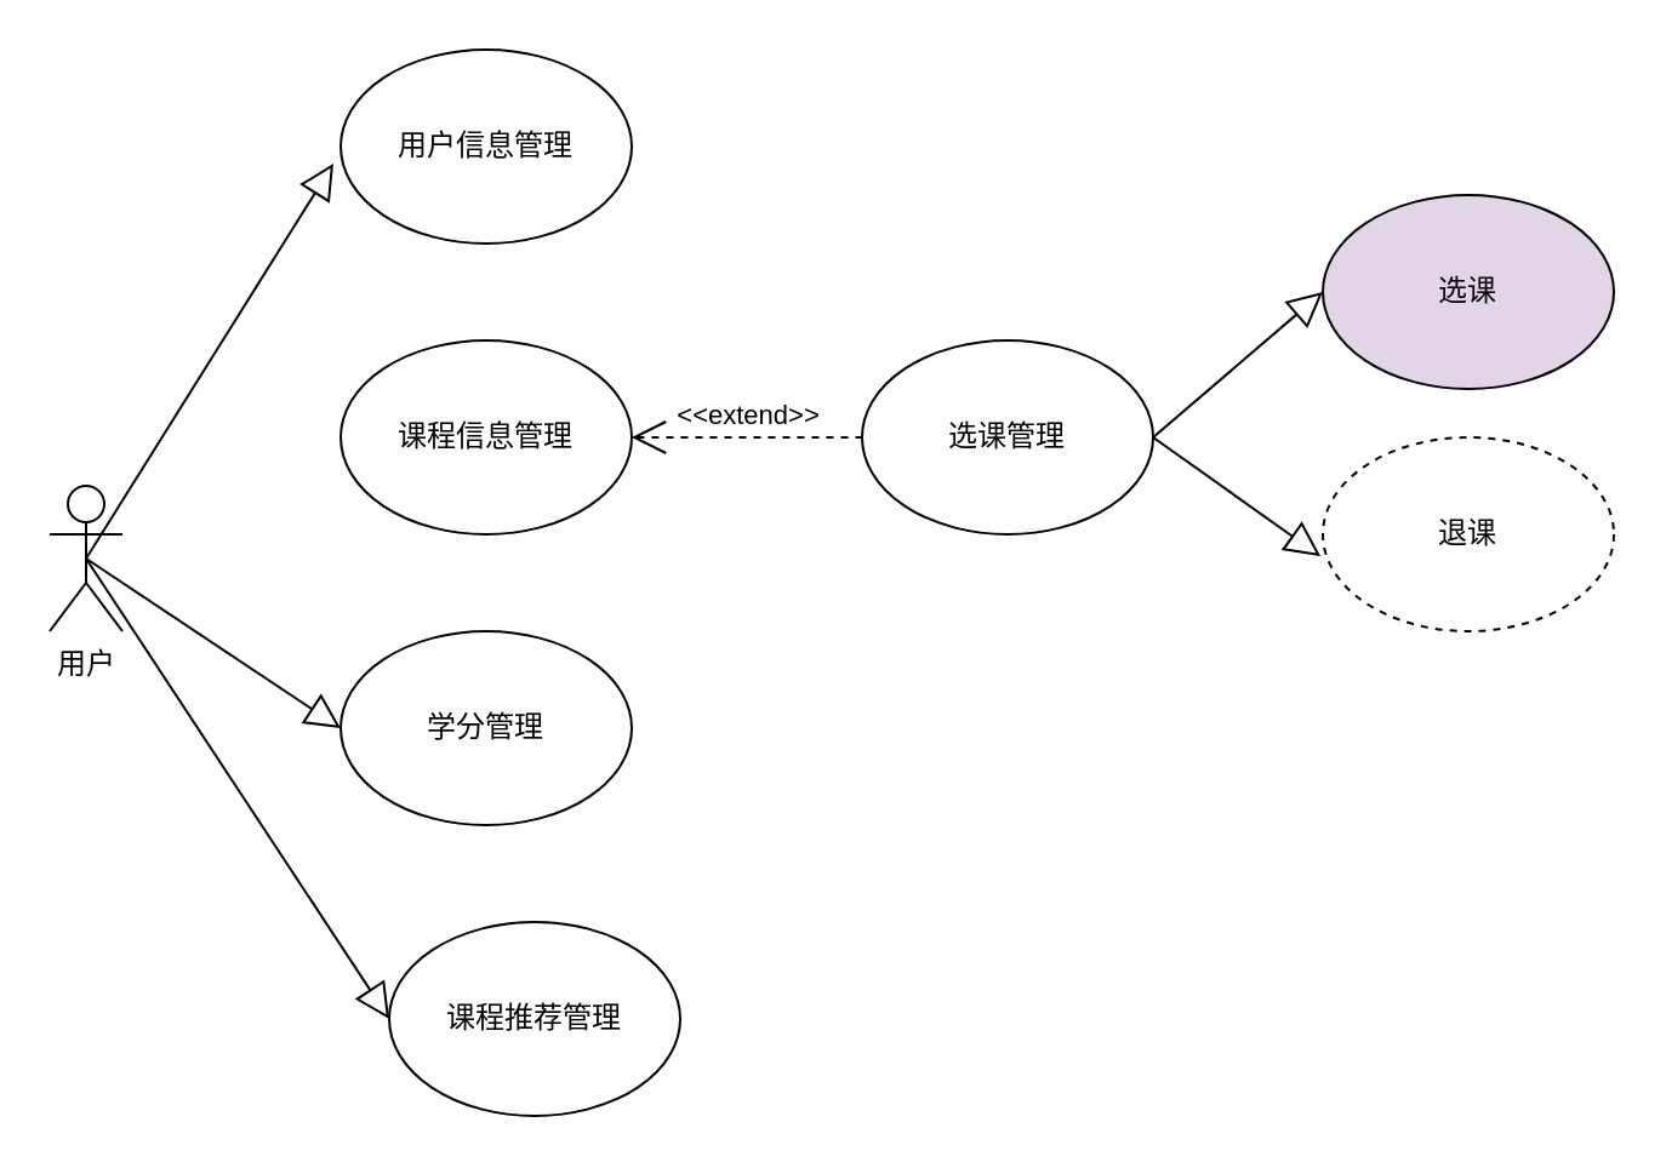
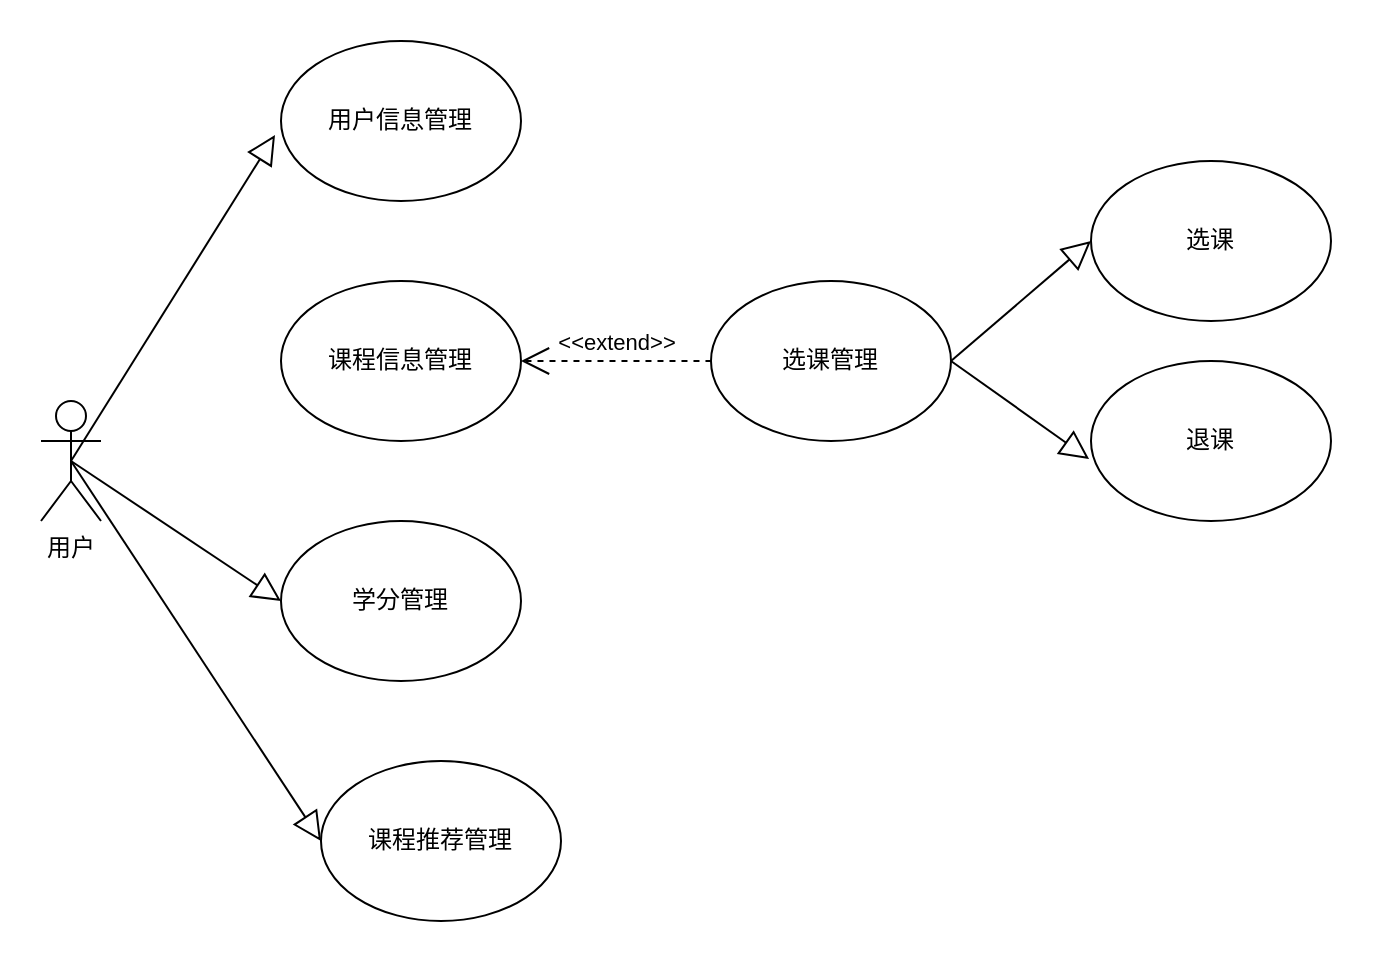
  <mxCell id="0" />
  <mxCell id="1" parent="0" />
  <mxCell id="2" value="用户" style="shape=umlActor;verticalLabelPosition=bottom;verticalAlign=top;html=1;outlineConnect=0;" vertex="1" parent="1"><mxGeometry x="20" y="200" width="30" height="60" as="geometry" /></mxCell>
  <mxCell id="3" value="用户信息管理" style="ellipse;whiteSpace=wrap;html=1;" vertex="1" parent="1"><mxGeometry x="140" y="20" width="120" height="80" as="geometry" /></mxCell>
  <mxCell id="4" value="课程信息管理" style="ellipse;whiteSpace=wrap;html=1;" vertex="1" parent="1"><mxGeometry x="140" y="140" width="120" height="80" as="geometry" /></mxCell>
  <mxCell id="5" value="选课管理" style="ellipse;whiteSpace=wrap;html=1;" vertex="1" parent="1"><mxGeometry x="355" y="140" width="120" height="80" as="geometry" /></mxCell>
  <mxCell id="6" value="学分管理" style="ellipse;whiteSpace=wrap;html=1;" vertex="1" parent="1"><mxGeometry x="140" y="260" width="120" height="80" as="geometry" /></mxCell>
  <mxCell id="7" value="课程推荐管理" style="ellipse;whiteSpace=wrap;html=1;" vertex="1" parent="1"><mxGeometry x="160" y="380" width="120" height="80" as="geometry" /></mxCell>
  <mxCell id="8" value="&amp;lt;&amp;lt;extend&amp;gt;&amp;gt;" style="edgeStyle=none;html=1;startArrow=open;endArrow=none;startSize=12;verticalAlign=bottom;dashed=1;labelBackgroundColor=none;entryX=0;entryY=0.5;entryDx=0;entryDy=0;" edge="1" parent="1" target="5"><mxGeometry width="160" relative="1" as="geometry"><mxPoint x="260" y="180" as="sourcePoint" /><mxPoint x="310" y="180" as="targetPoint" /></mxGeometry></mxCell>
- <mxCell id="9" value="选课" style="ellipse;whiteSpace=wrap;html=1;fillColor=#e1d5e7;" vertex="1" parent="1"><mxGeometry x="545" y="80" width="120" height="80" as="geometry" /></mxCell>
- <mxCell id="10" value="退课" style="ellipse;whiteSpace=wrap;html=1;dashed=1;" vertex="1" parent="1"><mxGeometry x="545" y="180" width="120" height="80" as="geometry" /></mxCell>
+ <mxCell id="9" value="选课" style="ellipse;whiteSpace=wrap;html=1;" vertex="1" parent="1"><mxGeometry x="545" y="80" width="120" height="80" as="geometry" /></mxCell>
+ <mxCell id="10" value="退课" style="ellipse;whiteSpace=wrap;html=1;" vertex="1" parent="1"><mxGeometry x="545" y="180" width="120" height="80" as="geometry" /></mxCell>
  <mxCell id="11" value="" style="edgeStyle=none;html=1;endArrow=block;endFill=0;endSize=12;verticalAlign=bottom;entryX=-0.008;entryY=0.613;entryDx=0;entryDy=0;entryPerimeter=0;" edge="1" parent="1" target="10"><mxGeometry width="160" relative="1" as="geometry"><mxPoint x="475" y="180" as="sourcePoint" /><mxPoint x="645" y="330" as="targetPoint" /></mxGeometry></mxCell>
  <mxCell id="12" value="" style="edgeStyle=none;html=1;endArrow=block;endFill=0;endSize=12;verticalAlign=bottom;entryX=0;entryY=0.5;entryDx=0;entryDy=0;exitX=1;exitY=0.5;exitDx=0;exitDy=0;" edge="1" parent="1" source="5" target="9"><mxGeometry width="160" relative="1" as="geometry"><mxPoint x="485" y="190" as="sourcePoint" /><mxPoint x="554.04" y="229.04" as="targetPoint" /></mxGeometry></mxCell>
  <mxCell id="13" value="" style="edgeStyle=none;html=1;endArrow=block;endFill=0;endSize=12;verticalAlign=bottom;entryX=-0.025;entryY=0.588;entryDx=0;entryDy=0;entryPerimeter=0;exitX=0.5;exitY=0.5;exitDx=0;exitDy=0;exitPerimeter=0;" edge="1" parent="1" source="2" target="3"><mxGeometry width="160" relative="1" as="geometry"><mxPoint x="30" y="220" as="sourcePoint" /><mxPoint x="99.04" y="269.04" as="targetPoint" /></mxGeometry></mxCell>
  <mxCell id="14" value="" style="edgeStyle=none;html=1;endArrow=block;endFill=0;endSize=12;verticalAlign=bottom;entryX=0;entryY=0.5;entryDx=0;entryDy=0;exitX=0.5;exitY=0.5;exitDx=0;exitDy=0;exitPerimeter=0;" edge="1" parent="1" source="2" target="6"><mxGeometry width="160" relative="1" as="geometry"><mxPoint x="505" y="210" as="sourcePoint" /><mxPoint x="574.04" y="259.04" as="targetPoint" /></mxGeometry></mxCell>
  <mxCell id="15" value="" style="edgeStyle=none;html=1;endArrow=block;endFill=0;endSize=12;verticalAlign=bottom;entryX=0;entryY=0.5;entryDx=0;entryDy=0;exitX=0.5;exitY=0.5;exitDx=0;exitDy=0;exitPerimeter=0;" edge="1" parent="1" source="2" target="7"><mxGeometry width="160" relative="1" as="geometry"><mxPoint x="40" y="230" as="sourcePoint" /><mxPoint x="584.04" y="269.04" as="targetPoint" /></mxGeometry></mxCell>
